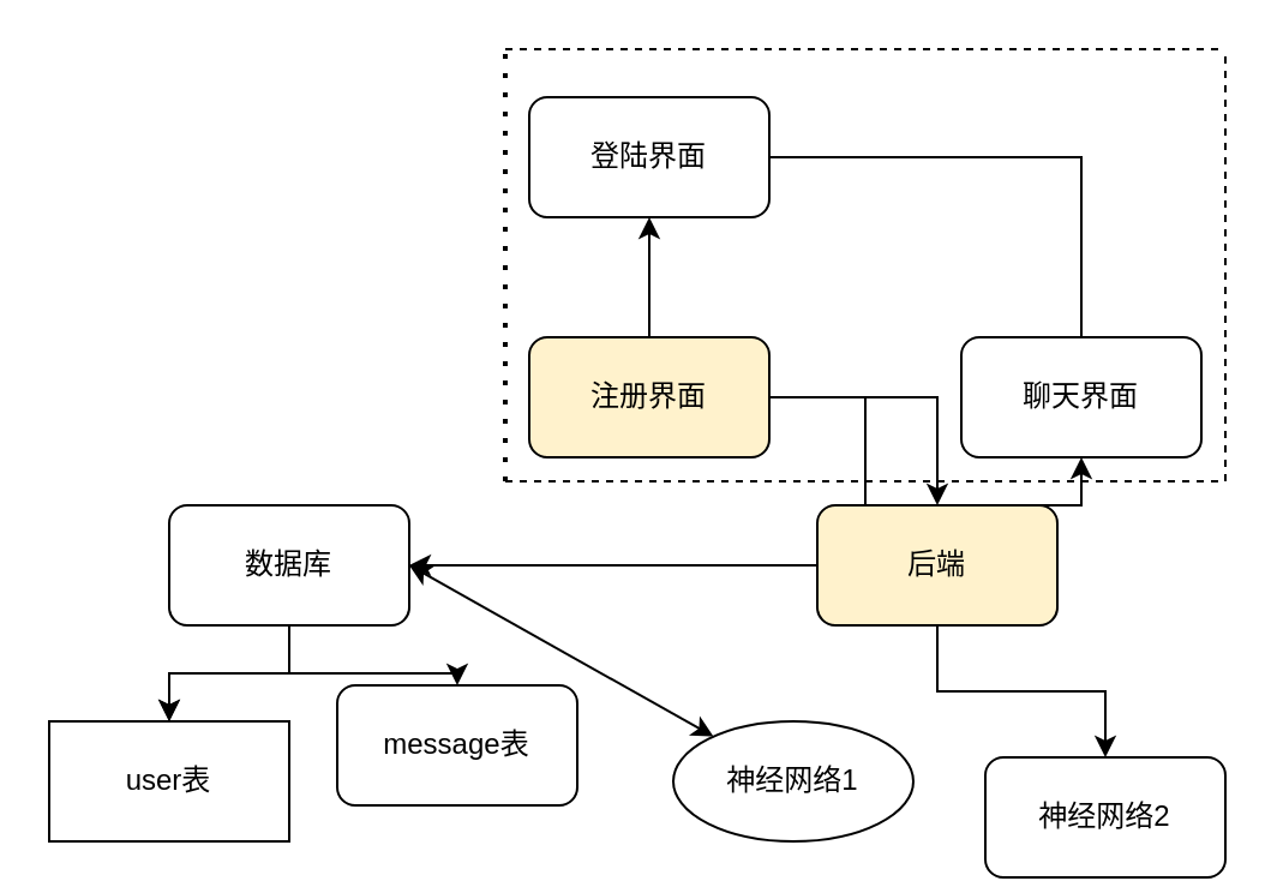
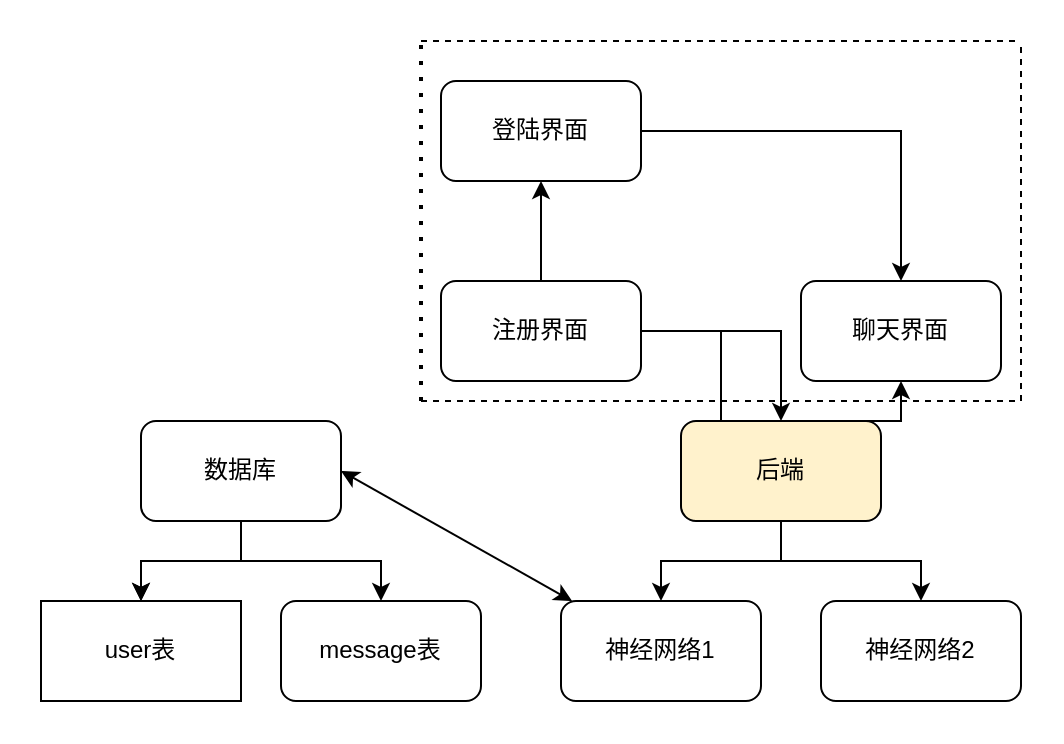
  <mxCell id="0" />
  <mxCell id="1" parent="0" />
- <mxCell id="2" value="" style="edgeStyle=orthogonalEdgeStyle;rounded=0;orthogonalLoop=1;jettySize=auto;html=1;endArrow=none;" edge="1" parent="1" source="3" target="4"><mxGeometry relative="1" as="geometry" /></mxCell>
+ <mxCell id="2" value="" style="edgeStyle=orthogonalEdgeStyle;rounded=0;orthogonalLoop=1;jettySize=auto;html=1;" edge="1" parent="1" source="3" target="4"><mxGeometry relative="1" as="geometry" /></mxCell>
  <mxCell id="3" value="登陆界面" style="shape=ext;rounded=1;html=1;whiteSpace=wrap;" vertex="1" parent="1"><mxGeometry x="220" y="40" width="100" height="50" as="geometry" /></mxCell>
  <mxCell id="4" value="聊天界面" style="shape=ext;rounded=1;html=1;whiteSpace=wrap;" vertex="1" parent="1"><mxGeometry x="400" y="140" width="100" height="50" as="geometry" /></mxCell>
  <mxCell id="5" style="edgeStyle=orthogonalEdgeStyle;rounded=0;orthogonalLoop=1;jettySize=auto;html=1;exitX=0.5;exitY=0;exitDx=0;exitDy=0;entryX=0.5;entryY=1;entryDx=0;entryDy=0;" edge="1" parent="1" source="8" target="3"><mxGeometry relative="1" as="geometry" /></mxCell>
  <mxCell id="6" style="edgeStyle=orthogonalEdgeStyle;rounded=0;orthogonalLoop=1;jettySize=auto;html=1;entryX=0.5;entryY=1;entryDx=0;entryDy=0;" edge="1" parent="1" source="8" target="4"><mxGeometry relative="1" as="geometry" /></mxCell>
  <mxCell id="7" style="edgeStyle=orthogonalEdgeStyle;rounded=0;orthogonalLoop=1;jettySize=auto;html=1;" edge="1" parent="1" source="8" target="21"><mxGeometry relative="1" as="geometry" /></mxCell>
- <mxCell id="8" value="注册界面" style="whiteSpace=wrap;html=1;rounded=1;fillColor=#fff2cc;" vertex="1" parent="1"><mxGeometry x="220" y="140" width="100" height="50" as="geometry" /></mxCell>
+ <mxCell id="8" value="注册界面" style="whiteSpace=wrap;html=1;rounded=1;" vertex="1" parent="1"><mxGeometry x="220" y="140" width="100" height="50" as="geometry" /></mxCell>
  <mxCell id="9" value="" style="endArrow=none;dashed=1;html=1;" edge="1" parent="1"><mxGeometry width="50" height="50" relative="1" as="geometry"><mxPoint x="210" y="200" as="sourcePoint" /><mxPoint x="510" y="200" as="targetPoint" /></mxGeometry></mxCell>
  <mxCell id="10" value="" style="endArrow=none;dashed=1;html=1;dashPattern=1 3;strokeWidth=2;" edge="1" parent="1"><mxGeometry width="50" height="50" relative="1" as="geometry"><mxPoint x="210" y="200" as="sourcePoint" /><mxPoint x="210" y="20" as="targetPoint" /></mxGeometry></mxCell>
  <mxCell id="11" value="" style="endArrow=none;dashed=1;html=1;" edge="1" parent="1"><mxGeometry width="50" height="50" relative="1" as="geometry"><mxPoint x="210" y="20" as="sourcePoint" /><mxPoint x="510" y="20" as="targetPoint" /></mxGeometry></mxCell>
  <mxCell id="12" value="" style="endArrow=none;dashed=1;html=1;" edge="1" parent="1"><mxGeometry width="50" height="50" relative="1" as="geometry"><mxPoint x="510" y="200" as="sourcePoint" /><mxPoint x="510" y="20" as="targetPoint" /></mxGeometry></mxCell>
  <mxCell id="13" value="" style="edgeStyle=orthogonalEdgeStyle;rounded=0;orthogonalLoop=1;jettySize=auto;html=1;" edge="1" parent="1" source="16" target="17"><mxGeometry relative="1" as="geometry" /></mxCell>
  <mxCell id="14" value="" style="edgeStyle=orthogonalEdgeStyle;rounded=0;orthogonalLoop=1;jettySize=auto;html=1;" edge="1" parent="1" source="16" target="17"><mxGeometry relative="1" as="geometry" /></mxCell>
  <mxCell id="15" value="" style="edgeStyle=orthogonalEdgeStyle;rounded=0;orthogonalLoop=1;jettySize=auto;html=1;" edge="1" parent="1" source="16" target="18"><mxGeometry relative="1" as="geometry" /></mxCell>
  <mxCell id="16" value="数据库" style="whiteSpace=wrap;html=1;rounded=1;" vertex="1" parent="1"><mxGeometry x="70" y="210" width="100" height="50" as="geometry" /></mxCell>
  <mxCell id="17" value="user表" style="whiteSpace=wrap;html=1;rounded=0;" vertex="1" parent="1"><mxGeometry x="20" y="300" width="100" height="50" as="geometry" /></mxCell>
- <mxCell id="18" value="message表" style="whiteSpace=wrap;html=1;rounded=1;" vertex="1" parent="1"><mxGeometry x="140" y="285" width="100" height="50" as="geometry" /></mxCell>
- <mxCell id="19" value="" style="edgeStyle=orthogonalEdgeStyle;rounded=0;orthogonalLoop=1;jettySize=auto;html=1;" edge="1" parent="1" source="21" target="16"><mxGeometry relative="1" as="geometry" /></mxCell>
+ <mxCell id="18" value="message表" style="whiteSpace=wrap;html=1;rounded=1;" vertex="1" parent="1"><mxGeometry x="140" y="300" width="100" height="50" as="geometry" /></mxCell>
+ <mxCell id="19" value="" style="edgeStyle=orthogonalEdgeStyle;rounded=0;orthogonalLoop=1;jettySize=auto;html=1;" edge="1" parent="1" source="21" target="22"><mxGeometry relative="1" as="geometry" /></mxCell>
  <mxCell id="20" value="" style="edgeStyle=orthogonalEdgeStyle;rounded=0;orthogonalLoop=1;jettySize=auto;html=1;" edge="1" parent="1" source="21" target="23"><mxGeometry relative="1" as="geometry" /></mxCell>
  <mxCell id="21" value="后端" style="whiteSpace=wrap;html=1;rounded=1;fillColor=#fff2cc;" vertex="1" parent="1"><mxGeometry x="340" y="210" width="100" height="50" as="geometry" /></mxCell>
- <mxCell id="22" value="神经网络1" style="ellipse;whiteSpace=wrap;html=1;" vertex="1" parent="1"><mxGeometry x="280" y="300" width="100" height="50" as="geometry" /></mxCell>
- <mxCell id="23" value="神经网络2" style="whiteSpace=wrap;html=1;rounded=1;" vertex="1" parent="1"><mxGeometry x="410" y="315" width="100" height="50" as="geometry" /></mxCell>
+ <mxCell id="22" value="神经网络1" style="whiteSpace=wrap;html=1;rounded=1;" vertex="1" parent="1"><mxGeometry x="280" y="300" width="100" height="50" as="geometry" /></mxCell>
+ <mxCell id="23" value="神经网络2" style="whiteSpace=wrap;html=1;rounded=1;" vertex="1" parent="1"><mxGeometry x="410" y="300" width="100" height="50" as="geometry" /></mxCell>
  <mxCell id="24" value="" style="endArrow=classic;startArrow=classic;html=1;exitX=1;exitY=0.5;exitDx=0;exitDy=0;" edge="1" parent="1" source="16" target="22"><mxGeometry width="50" height="50" relative="1" as="geometry"><mxPoint x="190" y="260" as="sourcePoint" /><mxPoint x="240" y="210" as="targetPoint" /></mxGeometry></mxCell>
